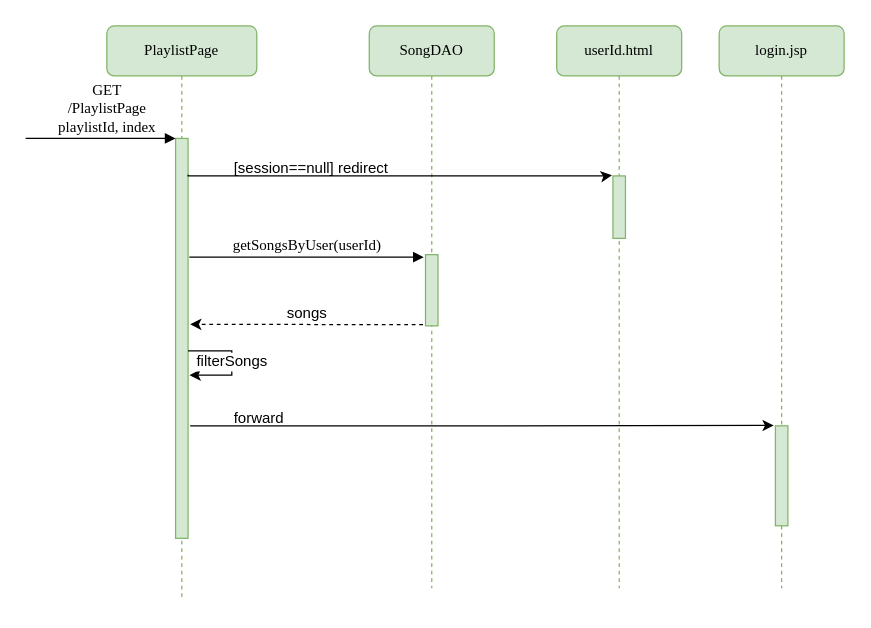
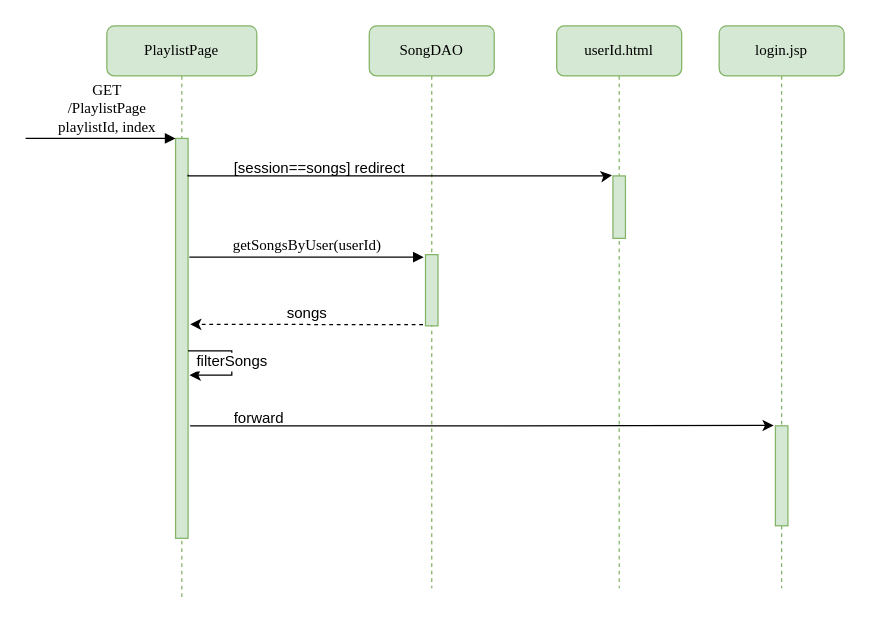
  <mxCell id="0" />
  <mxCell id="1" parent="0" />
  <mxCell id="2" value="PlaylistPage" style="shape=umlLifeline;perimeter=lifelinePerimeter;whiteSpace=wrap;html=1;container=1;collapsible=0;recursiveResize=0;outlineConnect=0;rounded=1;shadow=0;comic=0;labelBackgroundColor=none;strokeWidth=1;fontFamily=Verdana;fontSize=12;align=center;fillColor=#d5e8d4;strokeColor=#82b366;" parent="1" vertex="1"><mxGeometry x="85" y="20" width="120" height="460" as="geometry" /></mxCell>
  <mxCell id="3" value="" style="html=1;points=[];perimeter=orthogonalPerimeter;rounded=0;shadow=0;comic=0;labelBackgroundColor=none;strokeWidth=1;fontFamily=Verdana;fontSize=12;align=center;fillColor=#d5e8d4;strokeColor=#82b366;" parent="2" vertex="1"><mxGeometry x="55" y="90" width="10" height="320" as="geometry" /></mxCell>
  <mxCell id="4" value="filterSongs" style="edgeStyle=orthogonalEdgeStyle;rounded=0;orthogonalLoop=1;jettySize=auto;html=1;fontSize=12;entryX=1.12;entryY=0.592;entryDx=0;entryDy=0;entryPerimeter=0;" edge="1" parent="2" source="3" target="3"><mxGeometry relative="1" as="geometry"><mxPoint x="70" y="280" as="targetPoint" /><Array as="points"><mxPoint x="100" y="260" /><mxPoint x="100" y="279" /></Array></mxGeometry></mxCell>
  <mxCell id="5" value="SongDAO" style="shape=umlLifeline;perimeter=lifelinePerimeter;whiteSpace=wrap;html=1;container=1;collapsible=0;recursiveResize=0;outlineConnect=0;rounded=1;shadow=0;comic=0;labelBackgroundColor=none;strokeWidth=1;fontFamily=Verdana;fontSize=12;align=center;fillColor=#d5e8d4;strokeColor=#82b366;" parent="1" vertex="1"><mxGeometry x="295" y="20" width="100" height="450" as="geometry" /></mxCell>
  <mxCell id="6" value="userId.html" style="shape=umlLifeline;perimeter=lifelinePerimeter;whiteSpace=wrap;html=1;container=1;collapsible=0;recursiveResize=0;outlineConnect=0;rounded=1;shadow=0;comic=0;labelBackgroundColor=none;strokeWidth=1;fontFamily=Verdana;fontSize=12;align=center;fillColor=#d5e8d4;strokeColor=#82b366;" parent="1" vertex="1"><mxGeometry x="445" y="20" width="100" height="450" as="geometry" /></mxCell>
  <mxCell id="7" value="" style="html=1;points=[];perimeter=orthogonalPerimeter;rounded=0;shadow=0;comic=0;labelBackgroundColor=none;strokeWidth=1;fontFamily=Verdana;fontSize=12;align=center;fillColor=#d5e8d4;strokeColor=#82b366;" parent="6" vertex="1"><mxGeometry x="45" y="120" width="10" height="50" as="geometry" /></mxCell>
  <mxCell id="8" value="getSongsByUser(userId)" style="html=1;verticalAlign=bottom;endArrow=block;labelBackgroundColor=none;fontFamily=Verdana;fontSize=12;edgeStyle=elbowEdgeStyle;elbow=vertical;entryX=-0.139;entryY=0.029;entryDx=0;entryDy=0;entryPerimeter=0;" parent="1" target="15" edge="1"><mxGeometry x="0.004" relative="1" as="geometry"><mxPoint x="151" y="205" as="sourcePoint" /><Array as="points"><mxPoint x="155" y="205" /></Array><mxPoint x="335" y="205" as="targetPoint" /><mxPoint as="offset" /></mxGeometry></mxCell>
  <mxCell id="9" value="GET&lt;br&gt;/PlaylistPage&lt;br&gt;playlistId, index" style="html=1;verticalAlign=bottom;endArrow=block;entryX=0;entryY=0;labelBackgroundColor=none;fontFamily=Verdana;fontSize=12;edgeStyle=elbowEdgeStyle;elbow=vertical;" parent="1" target="3" edge="1"><mxGeometry x="0.083" relative="1" as="geometry"><mxPoint x="20" y="110" as="sourcePoint" /><Array as="points"><mxPoint x="75" y="110" /></Array><mxPoint as="offset" /></mxGeometry></mxCell>
  <mxCell id="10" value="login.jsp" style="shape=umlLifeline;perimeter=lifelinePerimeter;whiteSpace=wrap;html=1;container=1;collapsible=0;recursiveResize=0;outlineConnect=0;rounded=1;shadow=0;comic=0;labelBackgroundColor=none;strokeWidth=1;fontFamily=Verdana;fontSize=12;align=center;fillColor=#d5e8d4;strokeColor=#82b366;" parent="1" vertex="1"><mxGeometry x="575" y="20" width="100" height="450" as="geometry" /></mxCell>
  <mxCell id="11" value="" style="html=1;points=[];perimeter=orthogonalPerimeter;rounded=0;shadow=0;comic=0;labelBackgroundColor=none;strokeWidth=1;fontFamily=Verdana;fontSize=12;align=center;fillColor=#d5e8d4;strokeColor=#82b366;" parent="10" vertex="1"><mxGeometry x="45" y="320" width="10" height="80" as="geometry" /></mxCell>
  <mxCell id="12" style="edgeStyle=orthogonalEdgeStyle;rounded=0;orthogonalLoop=1;jettySize=auto;html=1;fontSize=11;entryX=-0.08;entryY=-0.012;entryDx=0;entryDy=0;entryPerimeter=0;" parent="1" target="7" edge="1"><mxGeometry relative="1" as="geometry"><mxPoint x="485" y="140" as="targetPoint" /><Array as="points"><mxPoint x="150" y="140" /><mxPoint x="485" y="140" /></Array><mxPoint x="150" y="139" as="sourcePoint" /></mxGeometry></mxCell>
- <mxCell id="13" value="[session==null] redirect" style="text;html=1;fontSize=12;" parent="1" vertex="1"><mxGeometry x="185" y="120" width="200" height="30" as="geometry" /></mxCell>
+ <mxCell id="13" value="[session==songs] redirect" style="text;html=1;fontSize=12;" parent="1" vertex="1"><mxGeometry x="185" y="120" width="200" height="30" as="geometry" /></mxCell>
  <mxCell id="14" value="songs" style="edgeStyle=orthogonalEdgeStyle;rounded=0;orthogonalLoop=1;jettySize=auto;html=1;fontSize=12;entryX=1.167;entryY=0.465;entryDx=0;entryDy=0;entryPerimeter=0;dashed=1;" edge="1" parent="1" target="3"><mxGeometry x="-0.001" y="-9" relative="1" as="geometry"><mxPoint x="338" y="259" as="sourcePoint" /><mxPoint x="155" y="259" as="targetPoint" /><Array as="points"><mxPoint x="338" y="259" /><mxPoint x="245" y="259" /></Array><mxPoint as="offset" /></mxGeometry></mxCell>
  <mxCell id="15" value="" style="html=1;points=[];perimeter=orthogonalPerimeter;rounded=0;shadow=0;comic=0;labelBackgroundColor=none;strokeWidth=1;fontFamily=Verdana;fontSize=12;align=center;fillColor=#d5e8d4;strokeColor=#82b366;" vertex="1" parent="1"><mxGeometry x="340" y="203" width="10" height="57" as="geometry" /></mxCell>
  <mxCell id="16" style="edgeStyle=orthogonalEdgeStyle;rounded=0;orthogonalLoop=1;jettySize=auto;html=1;fontSize=11;exitX=1.159;exitY=0.723;exitDx=0;exitDy=0;exitPerimeter=0;entryX=-0.135;entryY=-0.004;entryDx=0;entryDy=0;entryPerimeter=0;" edge="1" parent="1" target="11"><mxGeometry relative="1" as="geometry"><mxPoint x="615" y="340" as="targetPoint" /><Array as="points"><mxPoint x="387" y="340" /></Array><mxPoint x="151.667" y="340" as="sourcePoint" /></mxGeometry></mxCell>
  <mxCell id="17" value="forward" style="text;html=1;fontSize=12;" vertex="1" parent="1"><mxGeometry x="185" y="320" width="200" height="30" as="geometry" /></mxCell>
